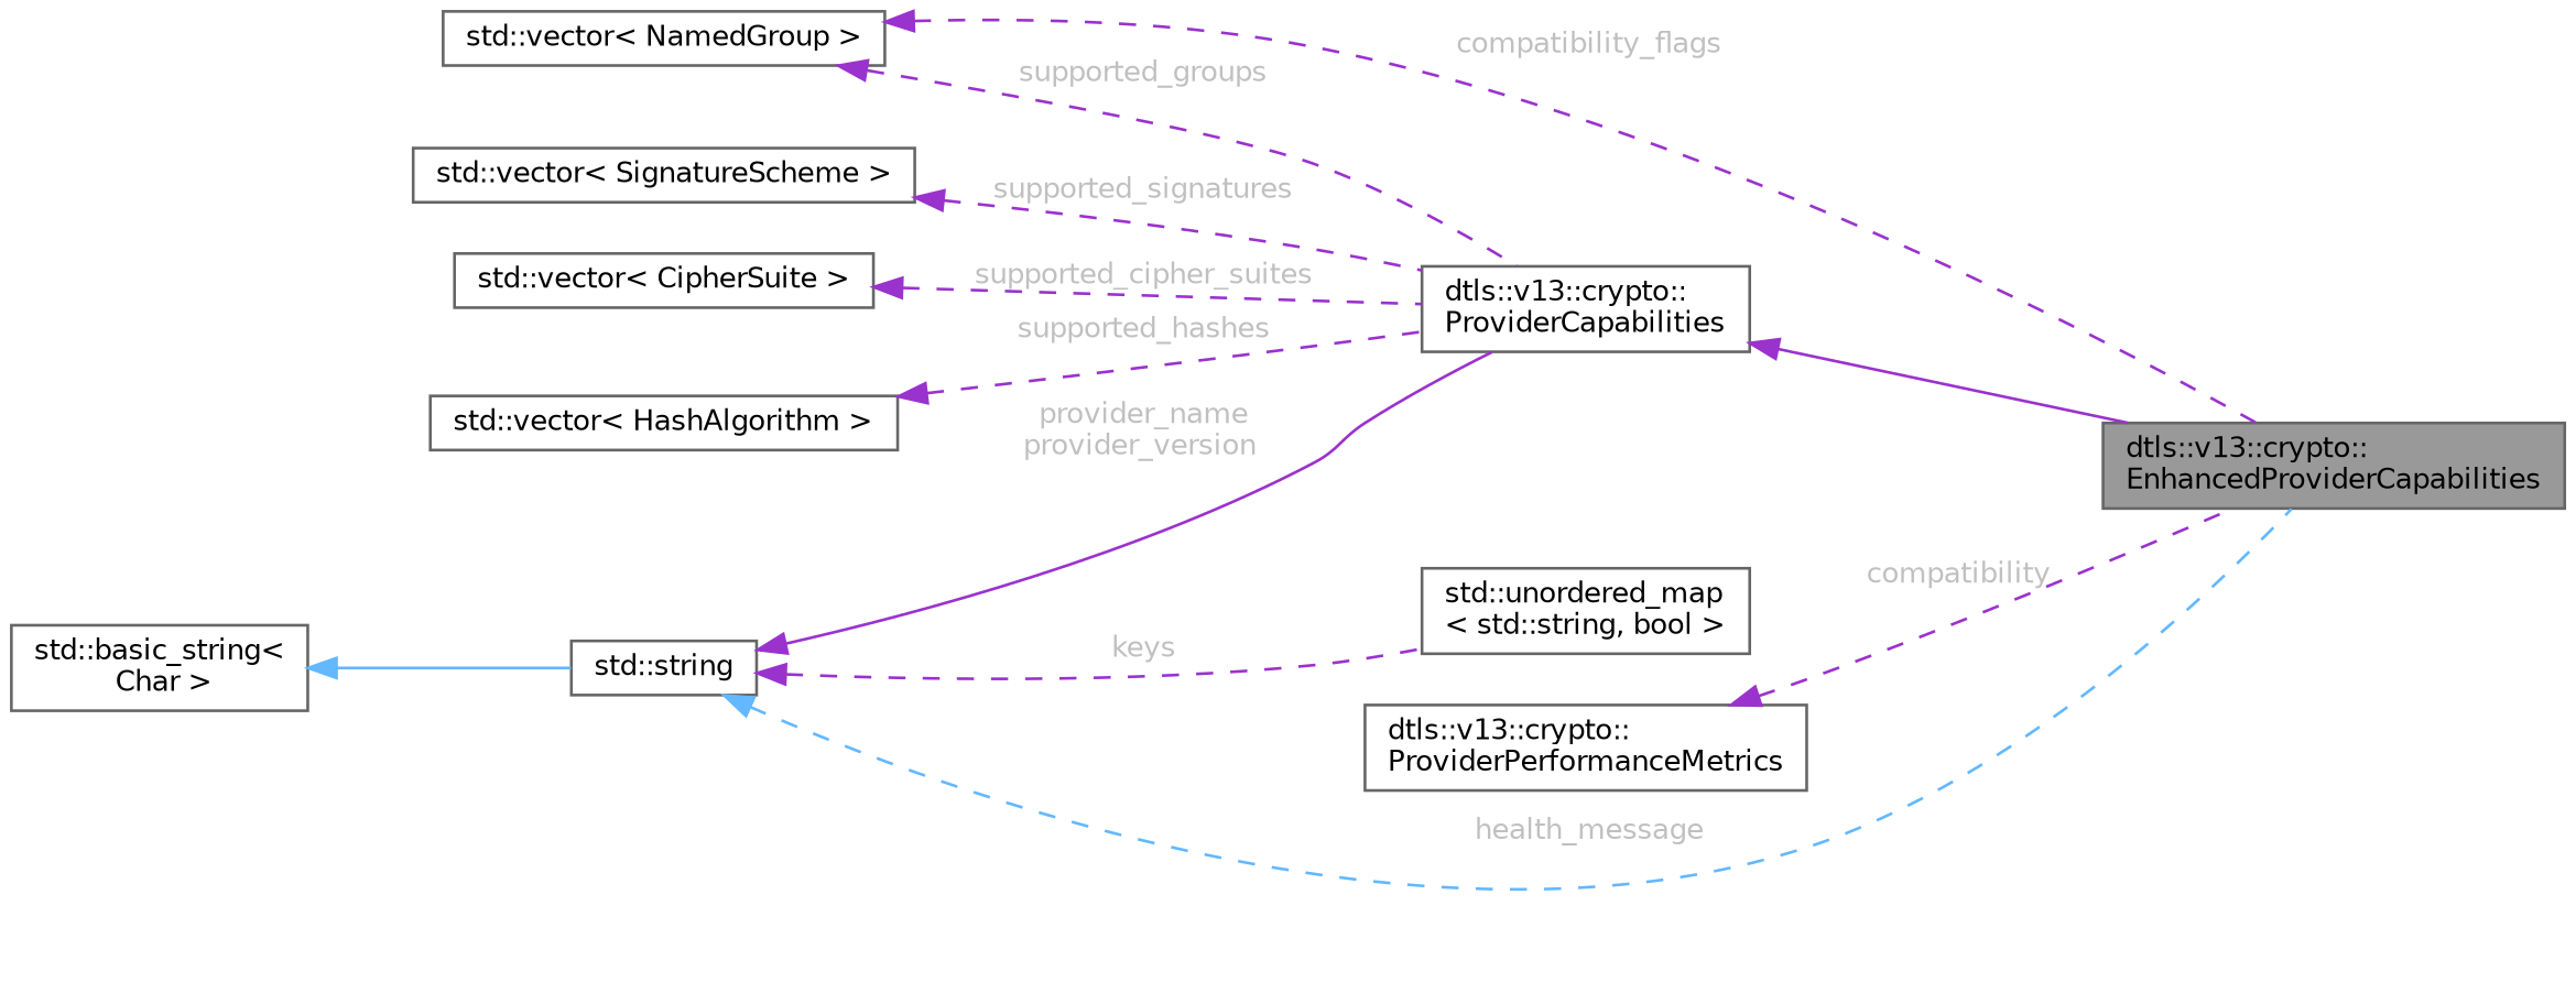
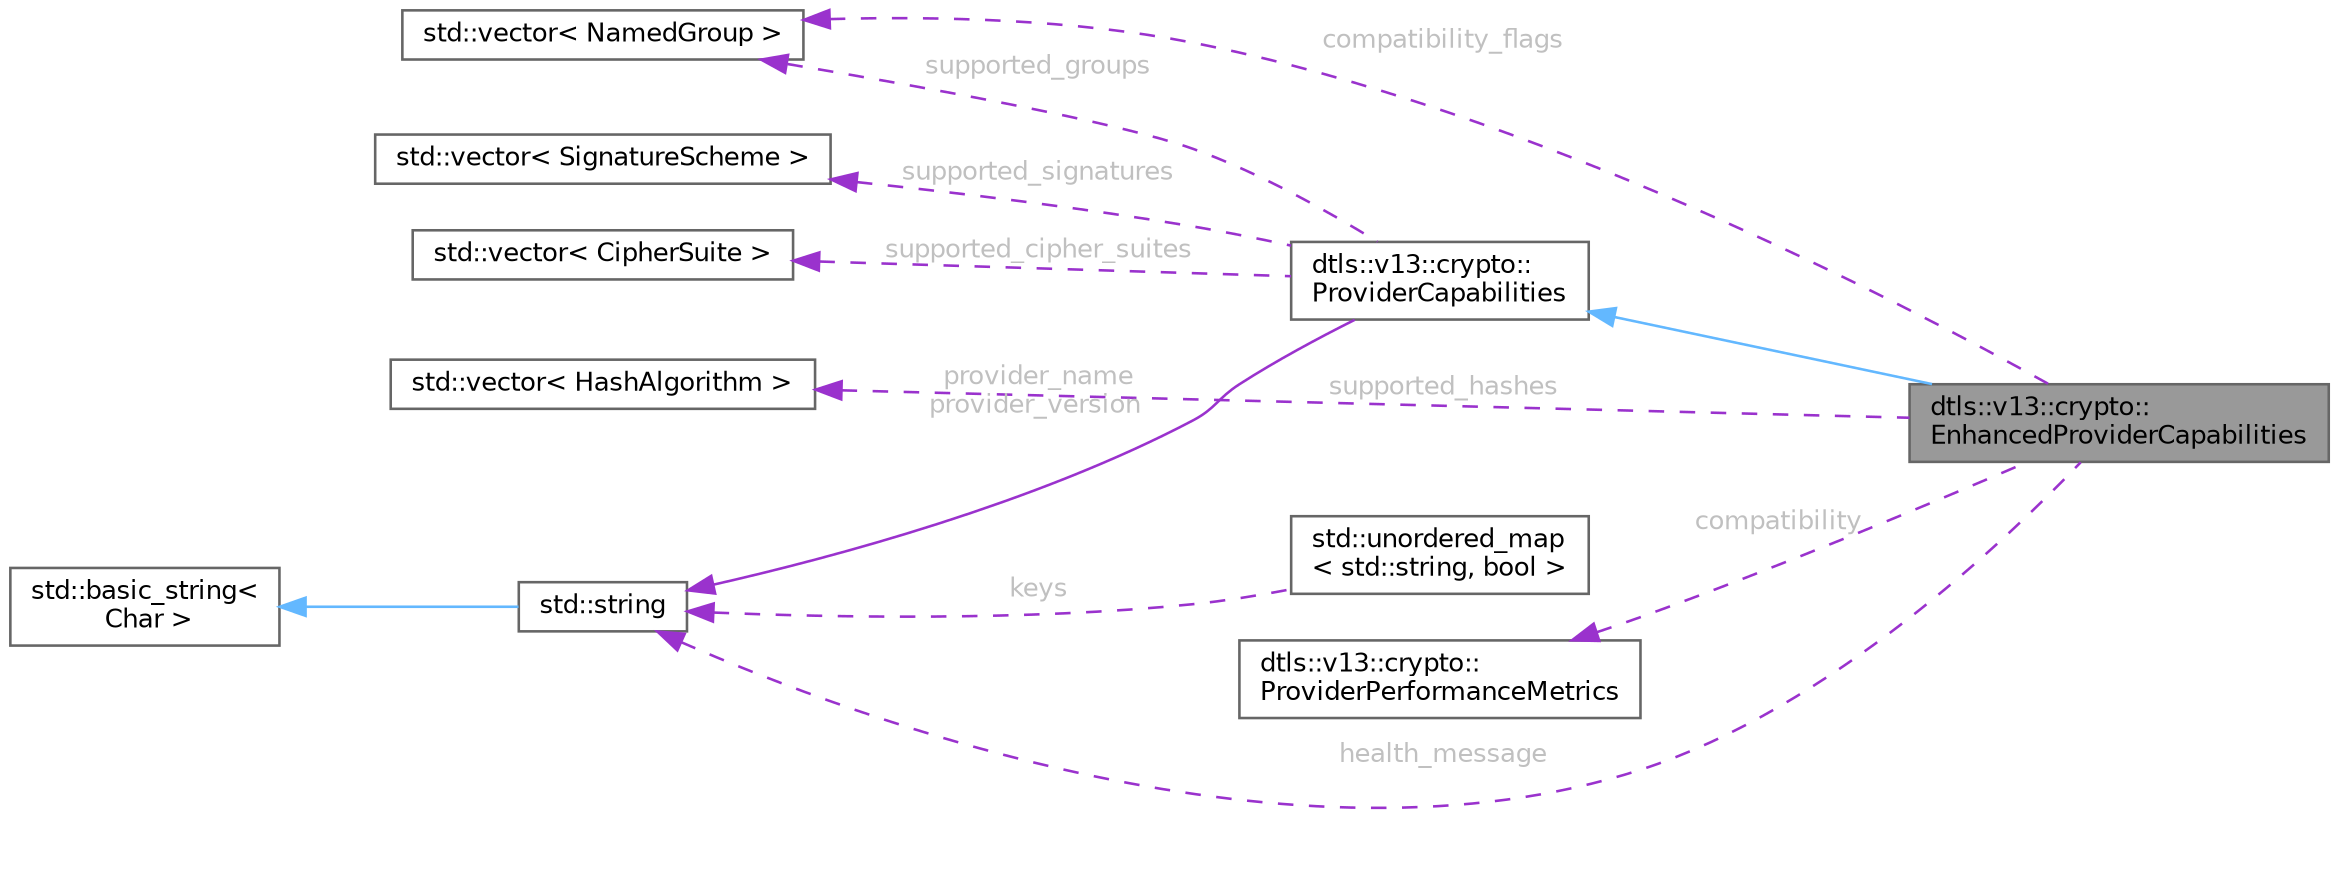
  digraph {
    rankdir=LR
    node [color=gray40 fillcolor=white fontname=Helvetica fontsize=10 shape=box style=filled]
    edge [color=darkorchid3 dir=back fontname=Helvetica fontsize=10 labelfontname=Helvetica labelfontsize=10 style=dashed fontcolor=grey]
    n1 [fillcolor=grey60 fontcolor=black height=0.2 label="dtls::v13::crypto::\lEnhancedProviderCapabilities" width=0.4]
    n2 [height=0.2 label="dtls::v13::crypto::\lProviderCapabilities" width=0.4]
    n3 [height=0.2 label="std::vector\< CipherSuite \>" width=0.4]
    n4 [height=0.2 label="std::vector\< NamedGroup \>" width=0.4]
    n5 [height=0.2 label="std::vector\< SignatureScheme \>" width=0.4]
    n6 [height=0.2 label="std::vector\< HashAlgorithm \>" width=0.4]
    n7 [height=0.2 label="std::string" width=0.4]
    n8 [height=0.2 label="std::unordered_map\l\< std::string, bool \>" width=0.4]
    n9 [height=0.2 label="std::basic_string\<\l Char \>" width=0.4]
    n10 [height=0.2 label="dtls::v13::crypto::\lProviderPerformanceMetrics" width=0.4]
-   n2 -> n1 [style=solid fontcolor=""]
+   n2 -> n1 [color=steelblue1 style=solid fontcolor=""]
    n3 -> n2 [label=" supported_cipher_suites"]
    n4 -> n1 [label=" compatibility_flags"]
    n4 -> n2 [label=" supported_groups"]
    n5 -> n2 [label=" supported_signatures"]
-   n6 -> n2 [label=" supported_hashes"]
-   n7 -> n1 [color=steelblue1 label=" health_message"]
+   n6 -> n1 [label=" supported_hashes"]
+   n7 -> n1 [label=" health_message"]
    n7 -> n2 [label=" provider_name\nprovider_version" style=solid]
    n7 -> n8 [label=" keys"]
    n9 -> n7 [color=steelblue1 style=solid fontcolor=""]
    n10 -> n1 [label=" compatibility"]
  }
